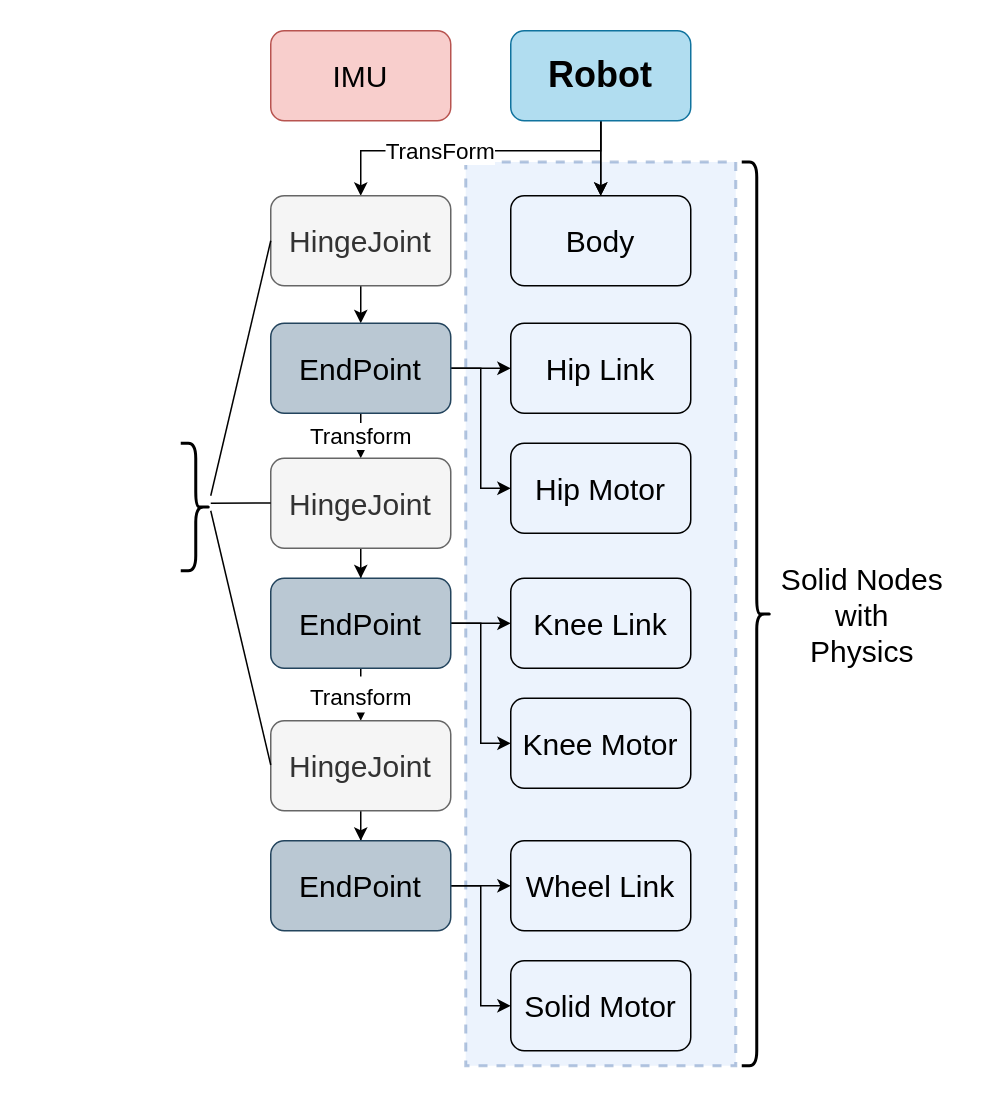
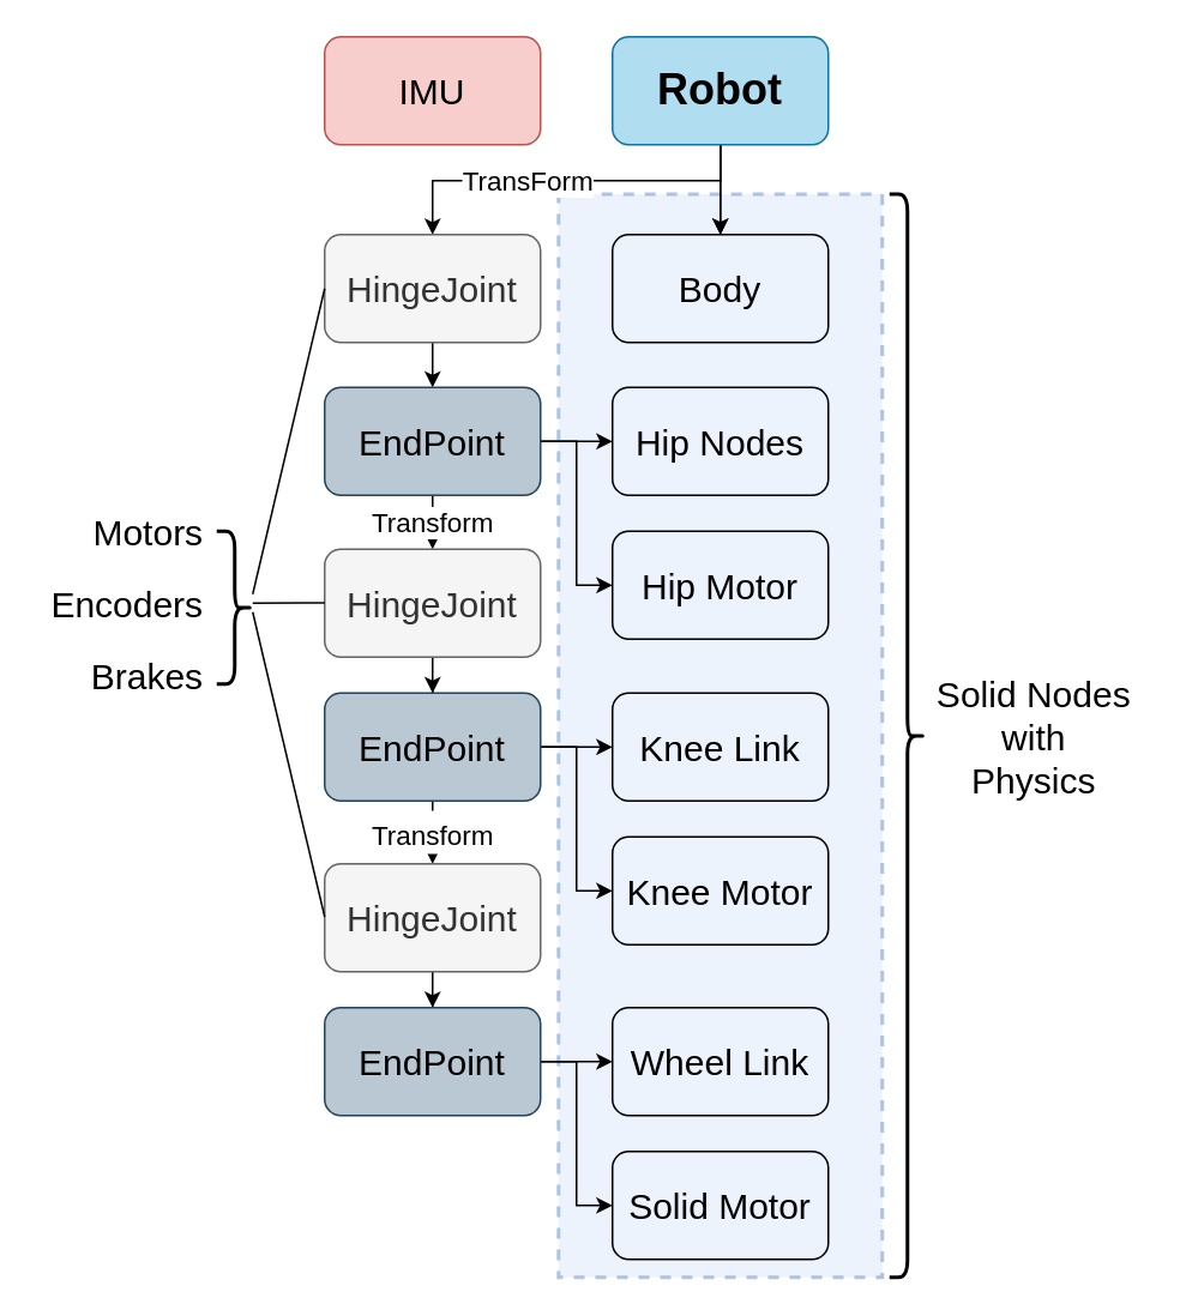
  <mxCell id="0" />
  <mxCell id="1" parent="0" />
  <mxCell id="2" value="" style="rounded=0;whiteSpace=wrap;html=1;fontSize=15;dashed=1;opacity=50;strokeWidth=2;fillColor=#dae8fc;strokeColor=#6c8ebf;" vertex="1" parent="1"><mxGeometry x="310" y="107.5" width="180" height="602.5" as="geometry" /></mxCell>
  <mxCell id="3" value="" style="edgeStyle=elbowEdgeStyle;rounded=0;orthogonalLoop=1;jettySize=auto;elbow=vertical;html=1;" edge="1" parent="1" target="9"><mxGeometry relative="1" as="geometry"><mxPoint x="400" y="70" as="sourcePoint" /></mxGeometry></mxCell>
  <mxCell id="4" value="TransForm" style="edgeLabel;html=1;align=center;verticalAlign=middle;resizable=0;points=[];fontSize=15;" vertex="1" connectable="0" parent="3"><mxGeometry x="0.255" y="-1" relative="1" as="geometry"><mxPoint as="offset" /></mxGeometry></mxCell>
  <mxCell id="5" style="edgeStyle=elbowEdgeStyle;rounded=0;orthogonalLoop=1;jettySize=auto;elbow=vertical;html=1;exitX=0.5;exitY=1;exitDx=0;exitDy=0;" edge="1" parent="1" target="10"><mxGeometry relative="1" as="geometry"><mxPoint x="250" y="160" as="targetPoint" /><mxPoint x="400" y="70" as="sourcePoint" /></mxGeometry></mxCell>
  <mxCell id="6" value="" style="edgeStyle=orthogonalEdgeStyle;rounded=0;orthogonalLoop=1;jettySize=auto;html=1;fontSize=15;" edge="1" parent="1" source="7" target="10"><mxGeometry relative="1" as="geometry" /></mxCell>
  <mxCell id="7" value="&lt;font style=&quot;font-size: 24px&quot;&gt;&lt;b&gt;Robot&lt;/b&gt;&lt;/font&gt;" style="rounded=1;whiteSpace=wrap;html=1;fillColor=#b1ddf0;strokeColor=#10739e;" vertex="1" parent="1"><mxGeometry x="340" y="20" width="120" height="60" as="geometry" /></mxCell>
  <mxCell id="8" style="edgeStyle=elbowEdgeStyle;rounded=0;orthogonalLoop=1;jettySize=auto;elbow=vertical;html=1;exitX=0.5;exitY=1;exitDx=0;exitDy=0;fontSize=20;" edge="1" parent="1" source="9" target="15"><mxGeometry relative="1" as="geometry"><mxPoint x="400" y="270" as="targetPoint" /></mxGeometry></mxCell>
  <mxCell id="9" value="HingeJoint" style="whiteSpace=wrap;html=1;rounded=1;fontSize=20;fillColor=#f5f5f5;strokeColor=#666666;fontColor=#333333;" vertex="1" parent="1"><mxGeometry x="180" y="130" width="120" height="60" as="geometry" /></mxCell>
  <mxCell id="10" value="Body" style="rounded=1;whiteSpace=wrap;html=1;fontSize=20;fillColor=none;" vertex="1" parent="1"><mxGeometry x="340" y="130" width="120" height="60" as="geometry" /></mxCell>
  <mxCell id="11" value="IMU" style="rounded=1;whiteSpace=wrap;html=1;fontSize=20;fillColor=#f8cecc;strokeColor=#b85450;" vertex="1" parent="1"><mxGeometry x="180" y="20" width="120" height="60" as="geometry" /></mxCell>
  <mxCell id="12" value="&lt;span style=&quot;color: rgb(0, 0, 0); font-family: helvetica; font-size: 15px; font-style: normal; font-weight: 400; letter-spacing: normal; text-align: center; text-indent: 0px; text-transform: none; word-spacing: 0px; background-color: rgb(255, 255, 255); display: inline; float: none;&quot;&gt;Transform&lt;/span&gt;" style="edgeStyle=elbowEdgeStyle;rounded=0;orthogonalLoop=1;jettySize=auto;elbow=vertical;html=1;fontSize=15;" edge="1" parent="1" source="15" target="17"><mxGeometry relative="1" as="geometry" /></mxCell>
  <mxCell id="13" value="" style="edgeStyle=elbowEdgeStyle;rounded=0;orthogonalLoop=1;jettySize=auto;elbow=vertical;html=1;fontSize=20;" edge="1" parent="1" source="15" target="18"><mxGeometry relative="1" as="geometry" /></mxCell>
  <mxCell id="14" style="rounded=0;orthogonalLoop=1;jettySize=auto;elbow=vertical;html=1;exitX=1;exitY=0.5;exitDx=0;exitDy=0;entryX=0;entryY=0.5;entryDx=0;entryDy=0;edgeStyle=orthogonalEdgeStyle;fontSize=20;" edge="1" parent="1" source="15" target="19"><mxGeometry relative="1" as="geometry"><mxPoint x="430" y="465" as="targetPoint" /></mxGeometry></mxCell>
  <mxCell id="15" value="EndPoint" style="rounded=1;whiteSpace=wrap;html=1;fontSize=20;fillColor=#bac8d3;strokeColor=#23445d;" vertex="1" parent="1"><mxGeometry x="180" y="215" width="120" height="60" as="geometry" /></mxCell>
  <mxCell id="16" value="" style="edgeStyle=orthogonalEdgeStyle;rounded=0;orthogonalLoop=1;jettySize=auto;html=1;fontSize=20;" edge="1" parent="1" source="17" target="23"><mxGeometry relative="1" as="geometry" /></mxCell>
  <mxCell id="17" value="HingeJoint" style="whiteSpace=wrap;html=1;rounded=1;fontSize=20;fillColor=#f5f5f5;strokeColor=#666666;fontColor=#333333;" vertex="1" parent="1"><mxGeometry x="180" y="305" width="120" height="60" as="geometry" /></mxCell>
- <mxCell id="18" value="Hip Link" style="whiteSpace=wrap;html=1;rounded=1;fontSize=20;fillColor=none;" vertex="1" parent="1"><mxGeometry x="340" y="215" width="120" height="60" as="geometry" /></mxCell>
+ <mxCell id="18" value="Hip Nodes" style="whiteSpace=wrap;html=1;rounded=1;fontSize=20;fillColor=none;" vertex="1" parent="1"><mxGeometry x="340" y="215" width="120" height="60" as="geometry" /></mxCell>
  <mxCell id="19" value="Hip Motor" style="rounded=1;whiteSpace=wrap;html=1;fontSize=20;fillColor=none;" vertex="1" parent="1"><mxGeometry x="340" y="295" width="120" height="60" as="geometry" /></mxCell>
  <mxCell id="20" value="" style="edgeStyle=orthogonalEdgeStyle;rounded=0;orthogonalLoop=1;jettySize=auto;html=1;fontSize=20;" edge="1" parent="1" source="23" target="24"><mxGeometry relative="1" as="geometry" /></mxCell>
  <mxCell id="21" style="edgeStyle=orthogonalEdgeStyle;rounded=0;orthogonalLoop=1;jettySize=auto;html=1;exitX=1;exitY=0.5;exitDx=0;exitDy=0;entryX=0;entryY=0.5;entryDx=0;entryDy=0;fontSize=20;" edge="1" parent="1" source="23" target="25"><mxGeometry relative="1" as="geometry" /></mxCell>
  <mxCell id="22" value="&lt;font style=&quot;font-size: 15px&quot;&gt;Transform&lt;/font&gt;" style="edgeStyle=orthogonalEdgeStyle;rounded=0;orthogonalLoop=1;jettySize=auto;html=1;fontSize=20;" edge="1" parent="1" source="23" target="27"><mxGeometry relative="1" as="geometry" /></mxCell>
  <mxCell id="23" value="EndPoint" style="whiteSpace=wrap;html=1;rounded=1;fontSize=20;fillColor=#bac8d3;strokeColor=#23445d;" vertex="1" parent="1"><mxGeometry x="180" y="385" width="120" height="60" as="geometry" /></mxCell>
  <mxCell id="24" value="Knee Link" style="whiteSpace=wrap;html=1;rounded=1;fontSize=20;fillColor=none;" vertex="1" parent="1"><mxGeometry x="340" y="385" width="120" height="60" as="geometry" /></mxCell>
  <mxCell id="25" value="Knee Motor" style="rounded=1;whiteSpace=wrap;html=1;fontSize=20;fillColor=none;" vertex="1" parent="1"><mxGeometry x="340" y="465" width="120" height="60" as="geometry" /></mxCell>
  <mxCell id="26" value="" style="edgeStyle=orthogonalEdgeStyle;rounded=0;orthogonalLoop=1;jettySize=auto;html=1;fontSize=20;" edge="1" parent="1" source="27" target="30"><mxGeometry relative="1" as="geometry" /></mxCell>
  <mxCell id="27" value="HingeJoint" style="whiteSpace=wrap;html=1;rounded=1;fontSize=20;fillColor=#f5f5f5;strokeColor=#666666;fontColor=#333333;" vertex="1" parent="1"><mxGeometry x="180" y="480" width="120" height="60" as="geometry" /></mxCell>
  <mxCell id="28" value="" style="edgeStyle=orthogonalEdgeStyle;rounded=0;orthogonalLoop=1;jettySize=auto;html=1;fontSize=20;" edge="1" parent="1" source="30" target="31"><mxGeometry relative="1" as="geometry" /></mxCell>
  <mxCell id="29" style="edgeStyle=orthogonalEdgeStyle;rounded=0;orthogonalLoop=1;jettySize=auto;html=1;exitX=1;exitY=0.5;exitDx=0;exitDy=0;entryX=0;entryY=0.5;entryDx=0;entryDy=0;fontSize=20;" edge="1" parent="1" source="30" target="32"><mxGeometry relative="1" as="geometry" /></mxCell>
  <mxCell id="30" value="EndPoint" style="whiteSpace=wrap;html=1;rounded=1;fontSize=20;fillColor=#bac8d3;strokeColor=#23445d;" vertex="1" parent="1"><mxGeometry x="180" y="560" width="120" height="60" as="geometry" /></mxCell>
  <mxCell id="31" value="Wheel Link" style="whiteSpace=wrap;html=1;rounded=1;fontSize=20;fillColor=none;" vertex="1" parent="1"><mxGeometry x="340" y="560" width="120" height="60" as="geometry" /></mxCell>
  <mxCell id="32" value="Solid Motor" style="rounded=1;whiteSpace=wrap;html=1;fontSize=20;fillColor=none;" vertex="1" parent="1"><mxGeometry x="340" y="640" width="120" height="60" as="geometry" /></mxCell>
  <mxCell id="33" value="Solid Nodes&lt;br&gt;with&lt;br&gt;Physics" style="text;html=1;align=center;verticalAlign=middle;resizable=0;points=[];autosize=1;fontSize=20;" vertex="1" parent="1"><mxGeometry x="514" y="368.75" width="120" height="80" as="geometry" /></mxCell>
  <mxCell id="34" value="" style="shape=curlyBracket;whiteSpace=wrap;html=1;rounded=1;fontSize=20;rotation=-180;strokeWidth=2;" vertex="1" parent="1"><mxGeometry x="494" y="107.5" width="20" height="602.5" as="geometry" /></mxCell>
  <mxCell id="35" value="" style="endArrow=none;html=1;fontSize=15;" edge="1" parent="1"><mxGeometry width="50" height="50" relative="1" as="geometry"><mxPoint x="140" y="330" as="sourcePoint" /><mxPoint x="180" y="160" as="targetPoint" /></mxGeometry></mxCell>
  <mxCell id="36" value="" style="endArrow=none;html=1;fontSize=15;" edge="1" parent="1"><mxGeometry width="50" height="50" relative="1" as="geometry"><mxPoint x="140" y="335" as="sourcePoint" /><mxPoint x="180" y="334.75" as="targetPoint" /></mxGeometry></mxCell>
  <mxCell id="37" value="" style="endArrow=none;html=1;fontSize=15;" edge="1" parent="1"><mxGeometry width="50" height="50" relative="1" as="geometry"><mxPoint x="140" y="340" as="sourcePoint" /><mxPoint x="180" y="509.5" as="targetPoint" /></mxGeometry></mxCell>
  <mxCell id="38" value="" style="shape=curlyBracket;whiteSpace=wrap;html=1;rounded=1;strokeWidth=2;fillColor=#ffffff;gradientColor=none;fontSize=15;rotation=-180;" vertex="1" parent="1"><mxGeometry x="120" y="295" width="20" height="85" as="geometry" /></mxCell>
+ <mxCell id="39" value="&lt;div style=&quot;text-align: right; line-height: 200%; font-size: 20px;&quot;&gt;&lt;span style=&quot;font-size: 20px;&quot;&gt;Motors&lt;/span&gt;&lt;br style=&quot;font-size: 20px;&quot;&gt;&lt;span style=&quot;font-size: 20px;&quot;&gt;Encoders&lt;/span&gt;&lt;br style=&quot;font-size: 20px;&quot;&gt;&lt;span style=&quot;font-size: 20px;&quot;&gt;Brakes&lt;/span&gt;&lt;br style=&quot;font-size: 20px;&quot;&gt;&lt;/div&gt;" style="text;html=1;align=center;verticalAlign=middle;resizable=0;points=[];autosize=1;fontSize=20;" vertex="1" parent="1"><mxGeometry x="20" y="270" width="100" height="130" as="geometry" /></mxCell>
